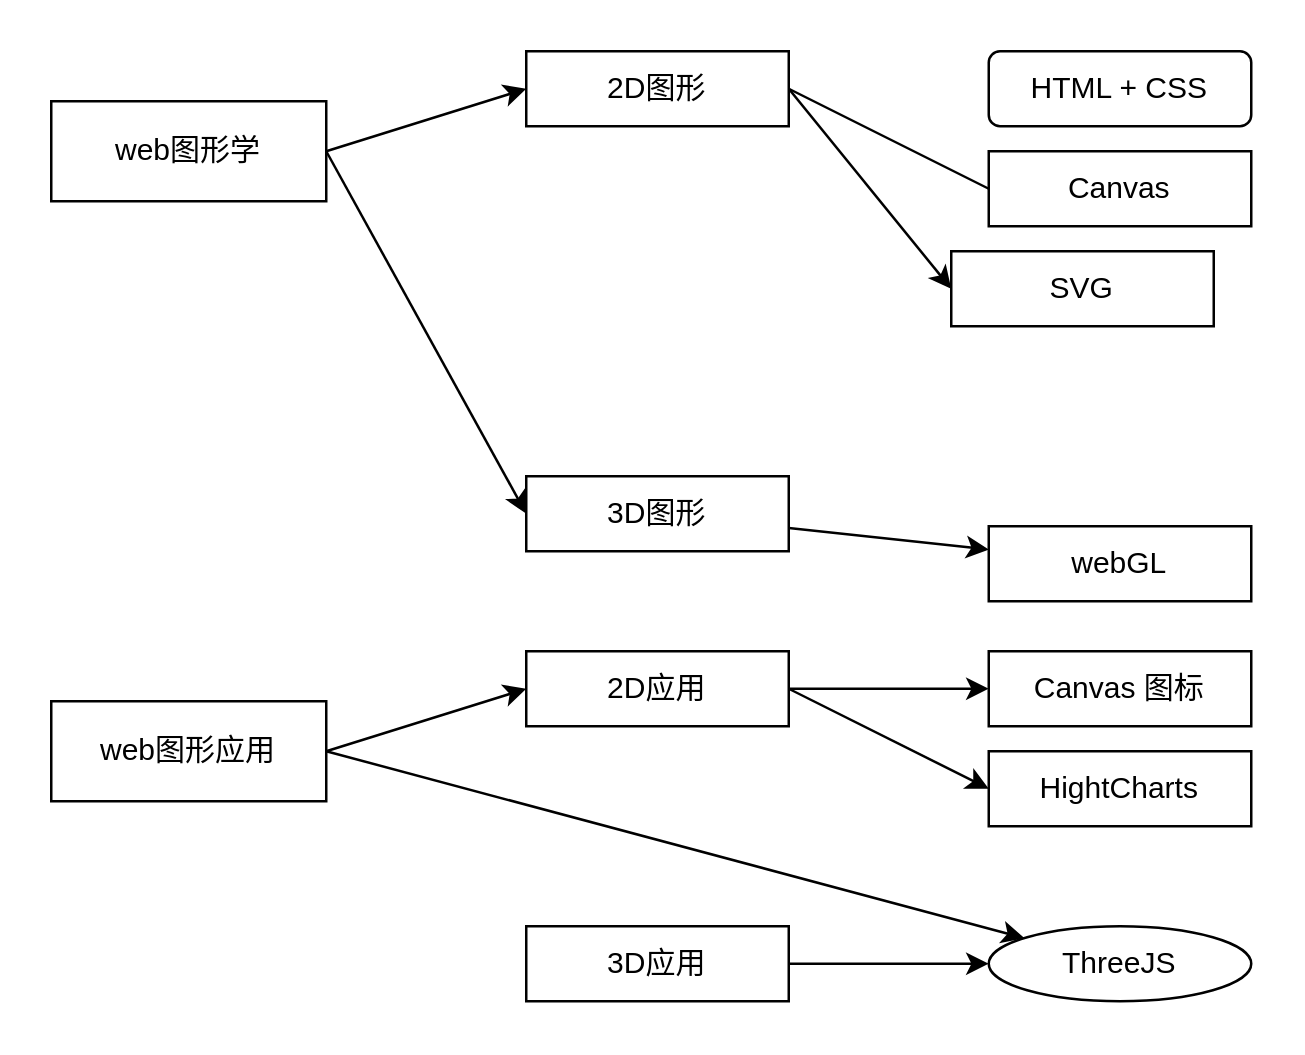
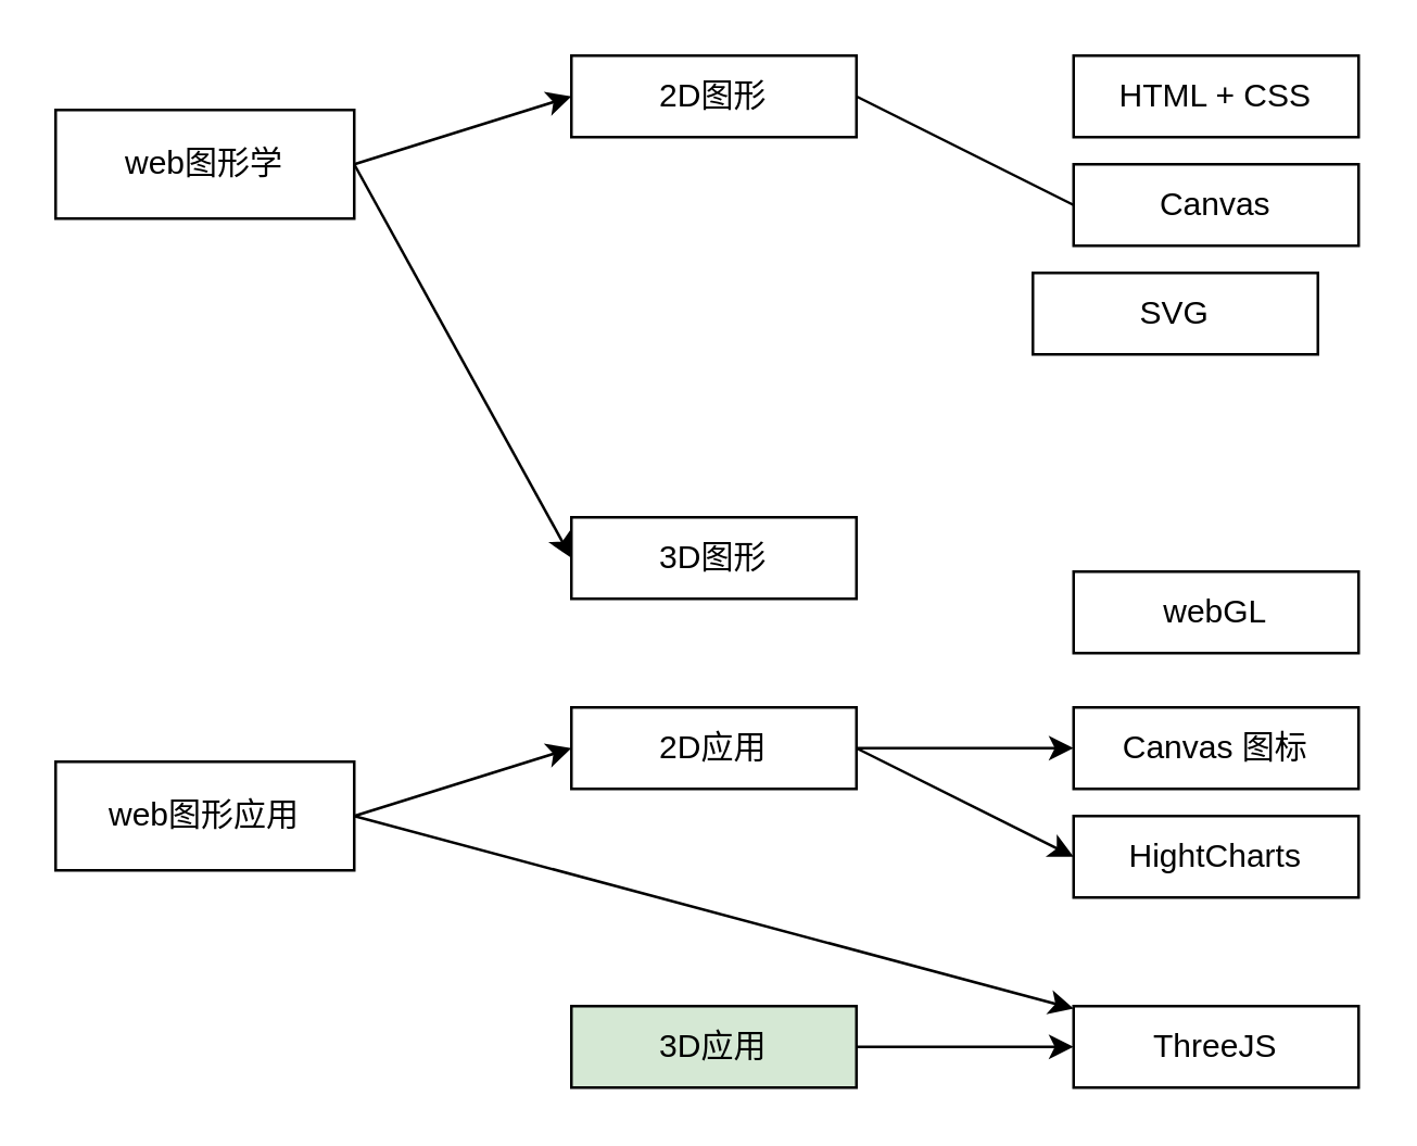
  <mxCell id="0" />
  <mxCell id="1" parent="0" />
  <mxCell id="2" style="edgeStyle=none;html=1;exitX=1;exitY=0.5;exitDx=0;exitDy=0;entryX=0;entryY=0.5;entryDx=0;entryDy=0;" edge="1" parent="1" source="4" target="9"><mxGeometry relative="1" as="geometry" /></mxCell>
  <mxCell id="3" style="edgeStyle=none;html=1;exitX=1;exitY=0.5;exitDx=0;exitDy=0;entryX=0;entryY=0.5;entryDx=0;entryDy=0;" edge="1" parent="1" source="4" target="7"><mxGeometry relative="1" as="geometry" /></mxCell>
  <mxCell id="4" value="web图形学" style="whiteSpace=wrap;html=1;" vertex="1" parent="1"><mxGeometry x="20" y="40" width="110" height="40" as="geometry" /></mxCell>
  <mxCell id="5" style="edgeStyle=none;html=1;exitX=1;exitY=0.5;exitDx=0;exitDy=0;entryX=0;entryY=0.5;entryDx=0;entryDy=0;endArrow=none;" edge="1" parent="1" source="7" target="11"><mxGeometry relative="1" as="geometry" /></mxCell>
- <mxCell id="6" style="edgeStyle=none;html=1;exitX=1;exitY=0.5;exitDx=0;exitDy=0;entryX=0;entryY=0.5;entryDx=0;entryDy=0;" edge="1" parent="1" source="7" target="12"><mxGeometry relative="1" as="geometry" /></mxCell>
  <mxCell id="7" value="2D图形" style="whiteSpace=wrap;html=1;" vertex="1" parent="1"><mxGeometry x="210" y="20" width="105" height="30" as="geometry" /></mxCell>
- <mxCell id="8" value="" style="edgeStyle=none;html=1;" edge="1" parent="1" source="9" target="13"><mxGeometry relative="1" as="geometry" /></mxCell>
  <mxCell id="9" value="3D图形" style="whiteSpace=wrap;html=1;" vertex="1" parent="1"><mxGeometry x="210" y="190" width="105" height="30" as="geometry" /></mxCell>
- <mxCell id="10" value="HTML + CSS" style="whiteSpace=wrap;html=1;rounded=1;" vertex="1" parent="1"><mxGeometry x="395" y="20" width="105" height="30" as="geometry" /></mxCell>
+ <mxCell id="10" value="HTML + CSS" style="whiteSpace=wrap;html=1;" vertex="1" parent="1"><mxGeometry x="395" y="20" width="105" height="30" as="geometry" /></mxCell>
  <mxCell id="11" value="Canvas" style="whiteSpace=wrap;html=1;" vertex="1" parent="1"><mxGeometry x="395" y="60" width="105" height="30" as="geometry" /></mxCell>
  <mxCell id="12" value="SVG" style="whiteSpace=wrap;html=1;" vertex="1" parent="1"><mxGeometry x="380" y="100" width="105" height="30" as="geometry" /></mxCell>
  <mxCell id="13" value="webGL" style="whiteSpace=wrap;html=1;" vertex="1" parent="1"><mxGeometry x="395" y="210" width="105" height="30" as="geometry" /></mxCell>
  <mxCell id="14" style="edgeStyle=none;html=1;exitX=1;exitY=0.5;exitDx=0;exitDy=0;" edge="1" source="16" target="24" parent="1"><mxGeometry relative="1" as="geometry" /></mxCell>
  <mxCell id="15" style="edgeStyle=none;html=1;exitX=1;exitY=0.5;exitDx=0;exitDy=0;entryX=0;entryY=0.5;entryDx=0;entryDy=0;" edge="1" source="16" target="19" parent="1"><mxGeometry relative="1" as="geometry" /></mxCell>
  <mxCell id="16" value="web图形应用" style="whiteSpace=wrap;html=1;" vertex="1" parent="1"><mxGeometry x="20" y="280" width="110" height="40" as="geometry" /></mxCell>
  <mxCell id="17" value="" style="edgeStyle=none;html=1;" edge="1" source="19" target="22" parent="1"><mxGeometry relative="1" as="geometry" /></mxCell>
  <mxCell id="18" style="edgeStyle=none;html=1;exitX=1;exitY=0.5;exitDx=0;exitDy=0;entryX=0;entryY=0.5;entryDx=0;entryDy=0;" edge="1" source="19" target="23" parent="1"><mxGeometry relative="1" as="geometry" /></mxCell>
  <mxCell id="19" value="2D应用" style="whiteSpace=wrap;html=1;" vertex="1" parent="1"><mxGeometry x="210" y="260" width="105" height="30" as="geometry" /></mxCell>
  <mxCell id="20" value="" style="edgeStyle=none;html=1;" edge="1" source="21" target="24" parent="1"><mxGeometry relative="1" as="geometry" /></mxCell>
- <mxCell id="21" value="3D应用" style="whiteSpace=wrap;html=1;" vertex="1" parent="1"><mxGeometry x="210" y="370" width="105" height="30" as="geometry" /></mxCell>
+ <mxCell id="21" value="3D应用" style="whiteSpace=wrap;html=1;fillColor=#d5e8d4;" vertex="1" parent="1"><mxGeometry x="210" y="370" width="105" height="30" as="geometry" /></mxCell>
  <mxCell id="22" value="Canvas 图标" style="whiteSpace=wrap;html=1;" vertex="1" parent="1"><mxGeometry x="395" y="260" width="105" height="30" as="geometry" /></mxCell>
  <mxCell id="23" value="HightCharts" style="whiteSpace=wrap;html=1;" vertex="1" parent="1"><mxGeometry x="395" y="300" width="105" height="30" as="geometry" /></mxCell>
- <mxCell id="24" value="ThreeJS" style="ellipse;whiteSpace=wrap;html=1;" vertex="1" parent="1"><mxGeometry x="395" y="370" width="105" height="30" as="geometry" /></mxCell>
+ <mxCell id="24" value="ThreeJS" style="whiteSpace=wrap;html=1;" vertex="1" parent="1"><mxGeometry x="395" y="370" width="105" height="30" as="geometry" /></mxCell>
